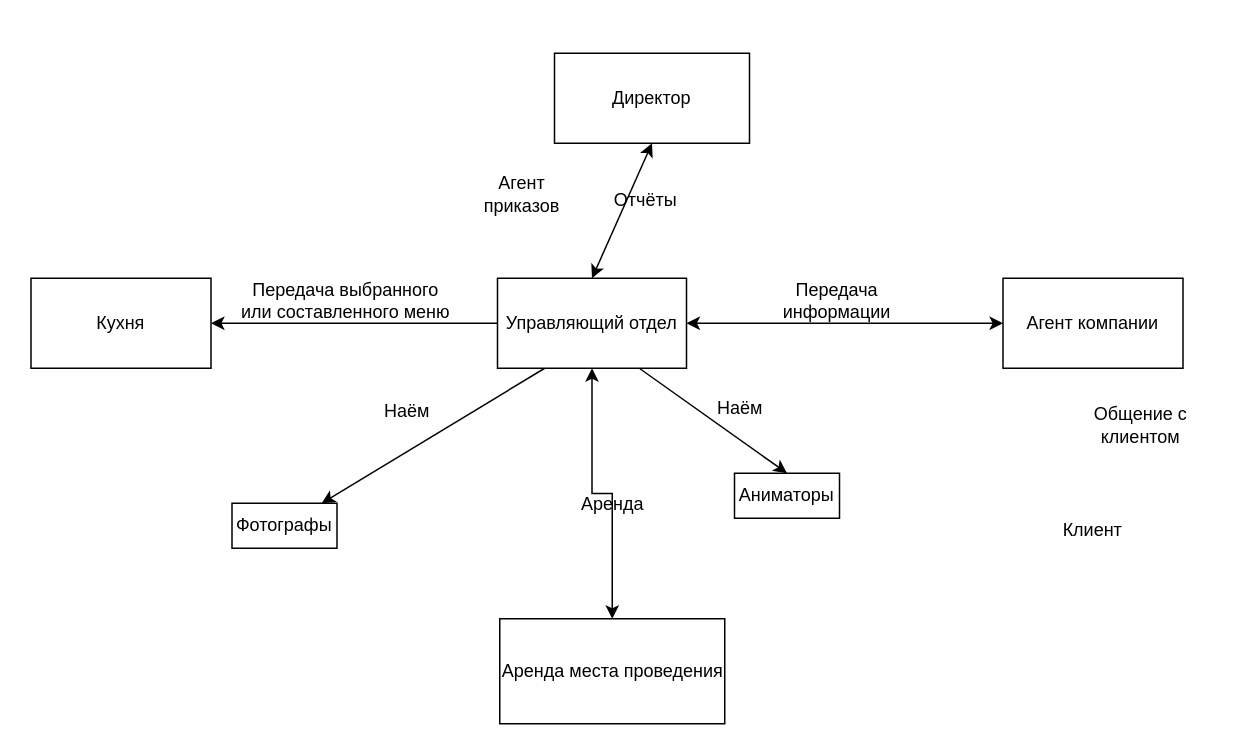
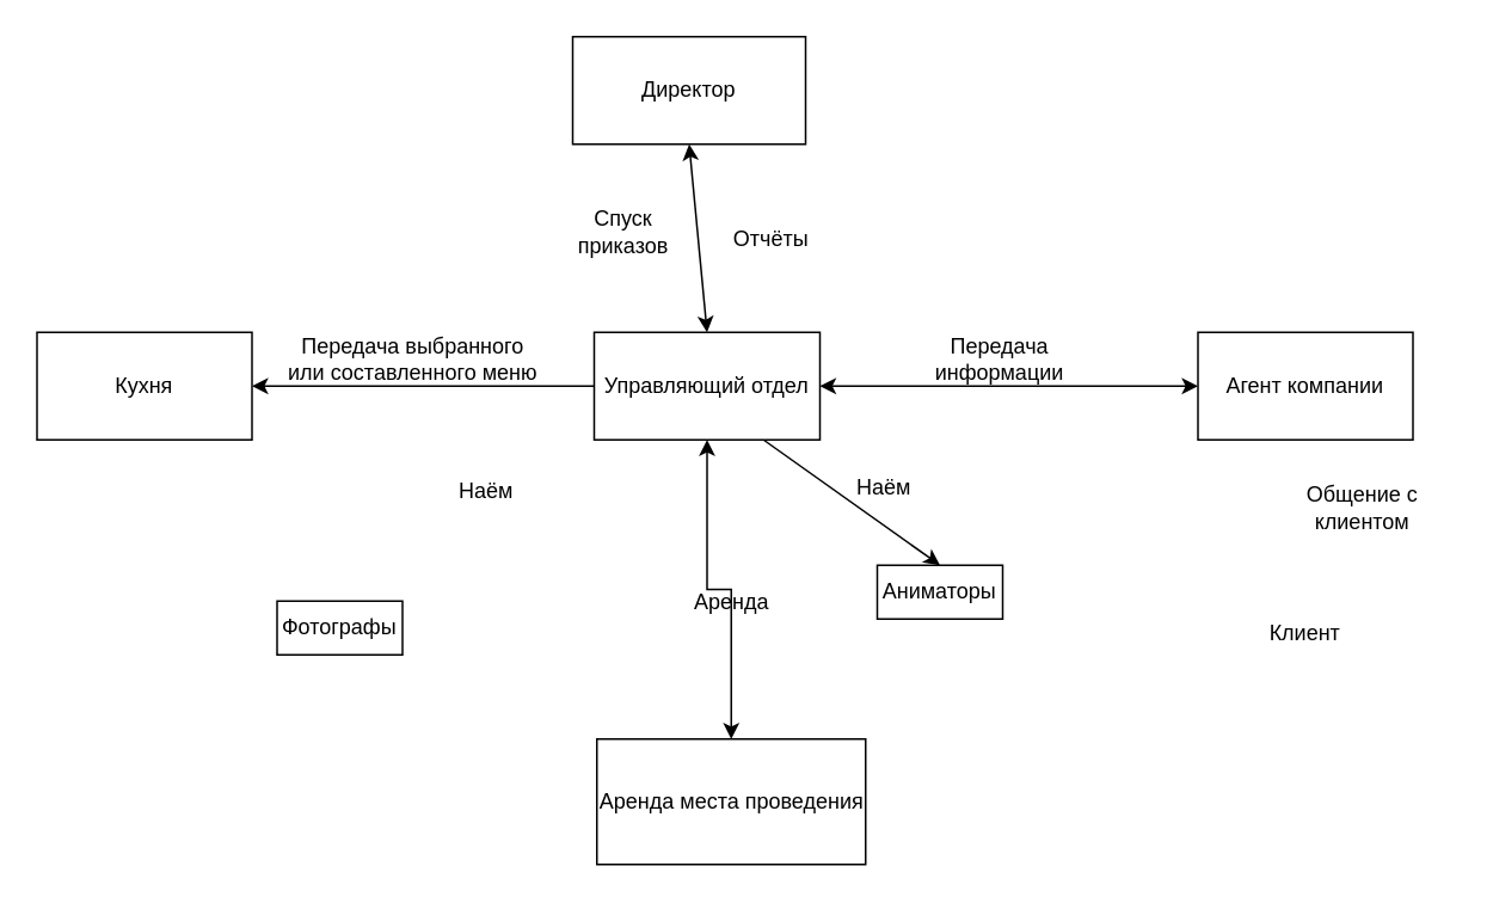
  <mxCell id="0" />
  <mxCell id="1" parent="0" />
  <mxCell id="2" style="orthogonalLoop=1;jettySize=auto;html=1;exitX=0.5;exitY=1;exitDx=0;exitDy=0;entryX=0.5;entryY=0;entryDx=0;entryDy=0;rounded=0;startArrow=classic;startFill=1;" parent="1" source="3" target="10" edge="1"><mxGeometry relative="1" as="geometry" /></mxCell>
- <mxCell id="3" value="Директор" style="rounded=0;whiteSpace=wrap;html=1;" parent="1" vertex="1"><mxGeometry x="369" y="35" width="130" height="60" as="geometry" /></mxCell>
+ <mxCell id="3" value="Директор" style="rounded=0;whiteSpace=wrap;html=1;" parent="1" vertex="1"><mxGeometry x="319" y="20" width="130" height="60" as="geometry" /></mxCell>
  <mxCell id="4" value="Агент компании" style="rounded=0;whiteSpace=wrap;html=1;" parent="1" vertex="1"><mxGeometry x="668" y="185" width="120" height="60" as="geometry" /></mxCell>
  <mxCell id="5" value="Клиент" style="text;html=1;strokeColor=none;fillColor=none;align=center;verticalAlign=middle;whiteSpace=wrap;rounded=0;" parent="1" vertex="1"><mxGeometry x="688" y="328" width="80" height="50" as="geometry" /></mxCell>
- <mxCell id="6" style="orthogonalLoop=1;jettySize=auto;html=1;exitX=0.25;exitY=1;exitDx=0;exitDy=0;rounded=0;" parent="1" source="10" target="12" edge="1"><mxGeometry relative="1" as="geometry" /></mxCell>
  <mxCell id="7" style="orthogonalLoop=1;jettySize=auto;html=1;exitX=0.75;exitY=1;exitDx=0;exitDy=0;entryX=0.5;entryY=0;entryDx=0;entryDy=0;rounded=0;" parent="1" source="10" target="13" edge="1"><mxGeometry relative="1" as="geometry" /></mxCell>
  <mxCell id="8" style="edgeStyle=orthogonalEdgeStyle;orthogonalLoop=1;jettySize=auto;html=1;exitX=0;exitY=0.5;exitDx=0;exitDy=0;entryX=1;entryY=0.5;entryDx=0;entryDy=0;" parent="1" source="10" target="11" edge="1"><mxGeometry relative="1" as="geometry" /></mxCell>
  <mxCell id="9" style="edgeStyle=orthogonalEdgeStyle;orthogonalLoop=1;jettySize=auto;html=1;exitX=1;exitY=0.5;exitDx=0;exitDy=0;entryX=0;entryY=0.5;entryDx=0;entryDy=0;startArrow=classic;startFill=1;" parent="1" source="10" target="4" edge="1"><mxGeometry relative="1" as="geometry" /></mxCell>
  <mxCell id="10" value="Управляющий отдел" style="rounded=0;whiteSpace=wrap;html=1;" parent="1" vertex="1"><mxGeometry x="331" y="185" width="126" height="60" as="geometry" /></mxCell>
  <mxCell id="11" value="Кухня" style="rounded=0;whiteSpace=wrap;html=1;" parent="1" vertex="1"><mxGeometry x="20" y="185" width="120" height="60" as="geometry" /></mxCell>
  <mxCell id="12" value="Фотографы" style="rounded=0;whiteSpace=wrap;html=1;" parent="1" vertex="1"><mxGeometry x="154" y="335" width="70" height="30" as="geometry" /></mxCell>
  <mxCell id="13" value="Аниматоры" style="rounded=0;whiteSpace=wrap;html=1;" parent="1" vertex="1"><mxGeometry x="489" y="315" width="70" height="30" as="geometry" /></mxCell>
  <mxCell id="14" style="edgeStyle=orthogonalEdgeStyle;orthogonalLoop=1;jettySize=auto;html=1;exitX=0.5;exitY=1;exitDx=0;exitDy=0;entryX=0.5;entryY=0;entryDx=0;entryDy=0;rounded=0;startArrow=classic;startFill=1;" parent="1" source="10" target="15" edge="1"><mxGeometry relative="1" as="geometry"><mxPoint x="753" y="416" as="sourcePoint" /><mxPoint x="479" y="416" as="targetPoint" /></mxGeometry></mxCell>
  <mxCell id="15" value="Аренда места проведения" style="rounded=0;whiteSpace=wrap;html=1;" parent="1" vertex="1"><mxGeometry x="332.5" y="412" width="150" height="70" as="geometry" /></mxCell>
  <mxCell id="16" value="Передача информации" style="text;html=1;strokeColor=none;fillColor=none;align=center;verticalAlign=middle;whiteSpace=wrap;rounded=0;" parent="1" vertex="1"><mxGeometry x="504" y="172" width="107" height="56" as="geometry" /></mxCell>
  <mxCell id="17" value="Общение с клиентом" style="text;html=1;strokeColor=none;fillColor=none;align=center;verticalAlign=middle;whiteSpace=wrap;rounded=0;" parent="1" vertex="1"><mxGeometry x="709" y="259" width="102" height="48" as="geometry" /></mxCell>
  <mxCell id="18" value="Наём" style="text;html=1;strokeColor=none;fillColor=none;align=center;verticalAlign=middle;whiteSpace=wrap;rounded=0;" parent="1" vertex="1"><mxGeometry x="241" y="259" width="60" height="30" as="geometry" /></mxCell>
  <mxCell id="19" value="Наём" style="text;html=1;strokeColor=none;fillColor=none;align=center;verticalAlign=middle;whiteSpace=wrap;rounded=0;" parent="1" vertex="1"><mxGeometry x="463" y="257" width="60" height="30" as="geometry" /></mxCell>
  <mxCell id="20" value="Аренда" style="text;html=1;strokeColor=none;fillColor=none;align=center;verticalAlign=middle;whiteSpace=wrap;rounded=0;" parent="1" vertex="1"><mxGeometry x="378" y="321" width="60" height="30" as="geometry" /></mxCell>
  <mxCell id="21" value="Передача выбранного или составленного меню" style="text;html=1;strokeColor=none;fillColor=none;align=center;verticalAlign=middle;whiteSpace=wrap;rounded=0;" parent="1" vertex="1"><mxGeometry x="159" y="185" width="142" height="30" as="geometry" /></mxCell>
- <mxCell id="22" value="Агент приказов" style="text;html=1;strokeColor=none;fillColor=none;align=center;verticalAlign=middle;whiteSpace=wrap;rounded=0;" parent="1" vertex="1"><mxGeometry x="310" y="108" width="75" height="42" as="geometry" /></mxCell>
+ <mxCell id="22" value="Спуск приказов" style="text;html=1;strokeColor=none;fillColor=none;align=center;verticalAlign=middle;whiteSpace=wrap;rounded=0;" parent="1" vertex="1"><mxGeometry x="310" y="108" width="75" height="42" as="geometry" /></mxCell>
  <mxCell id="23" value="Отчёты" style="text;html=1;strokeColor=none;fillColor=none;align=center;verticalAlign=middle;whiteSpace=wrap;rounded=0;" vertex="1" parent="1"><mxGeometry x="400" y="118" width="60" height="30" as="geometry" /></mxCell>
